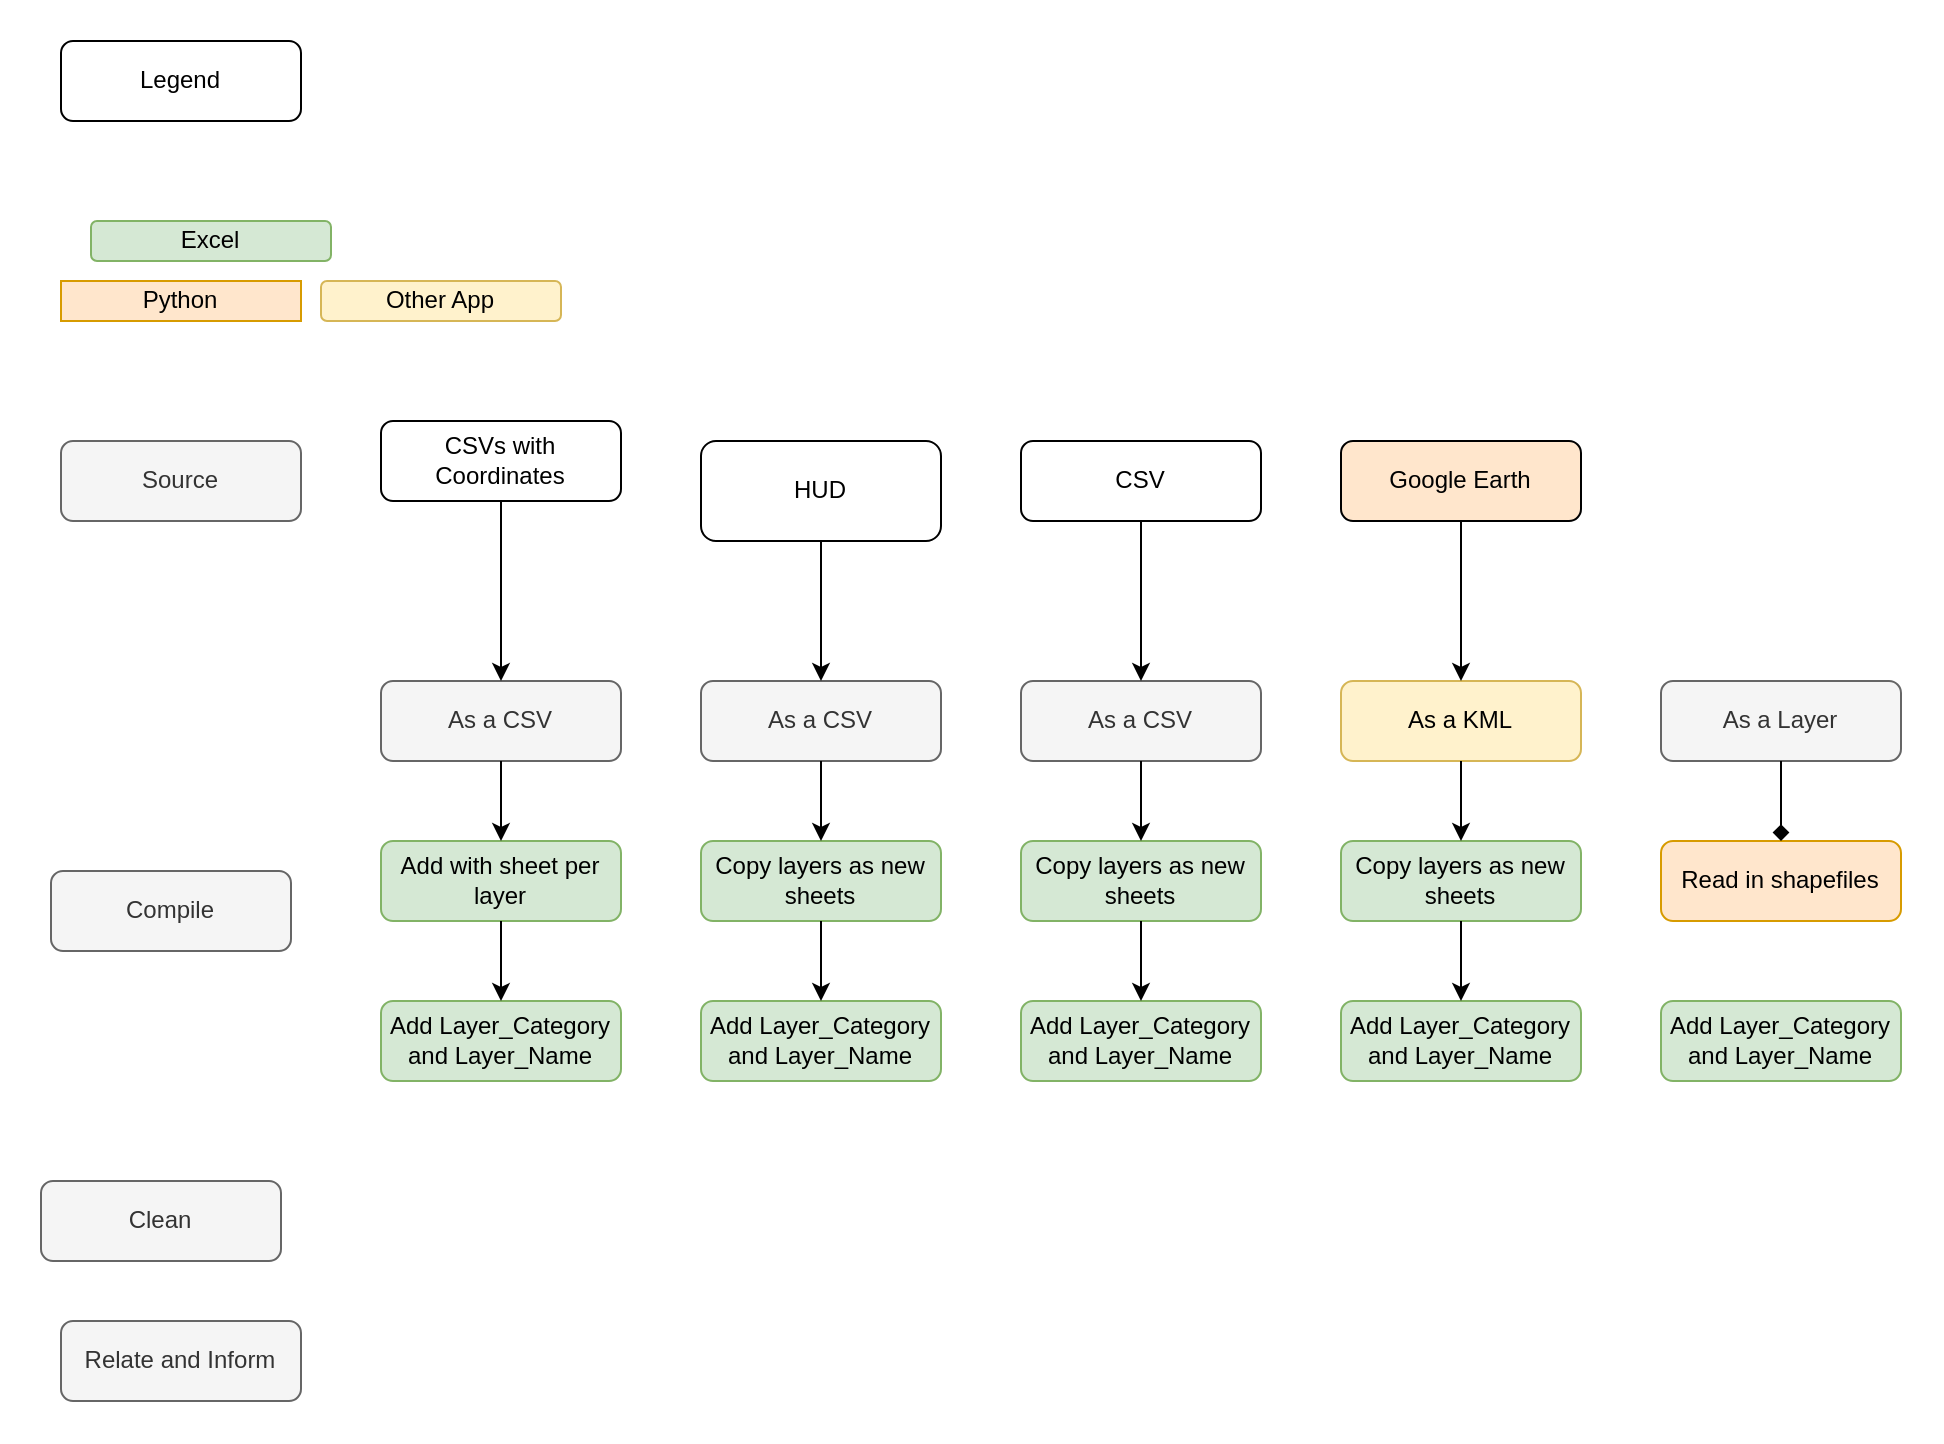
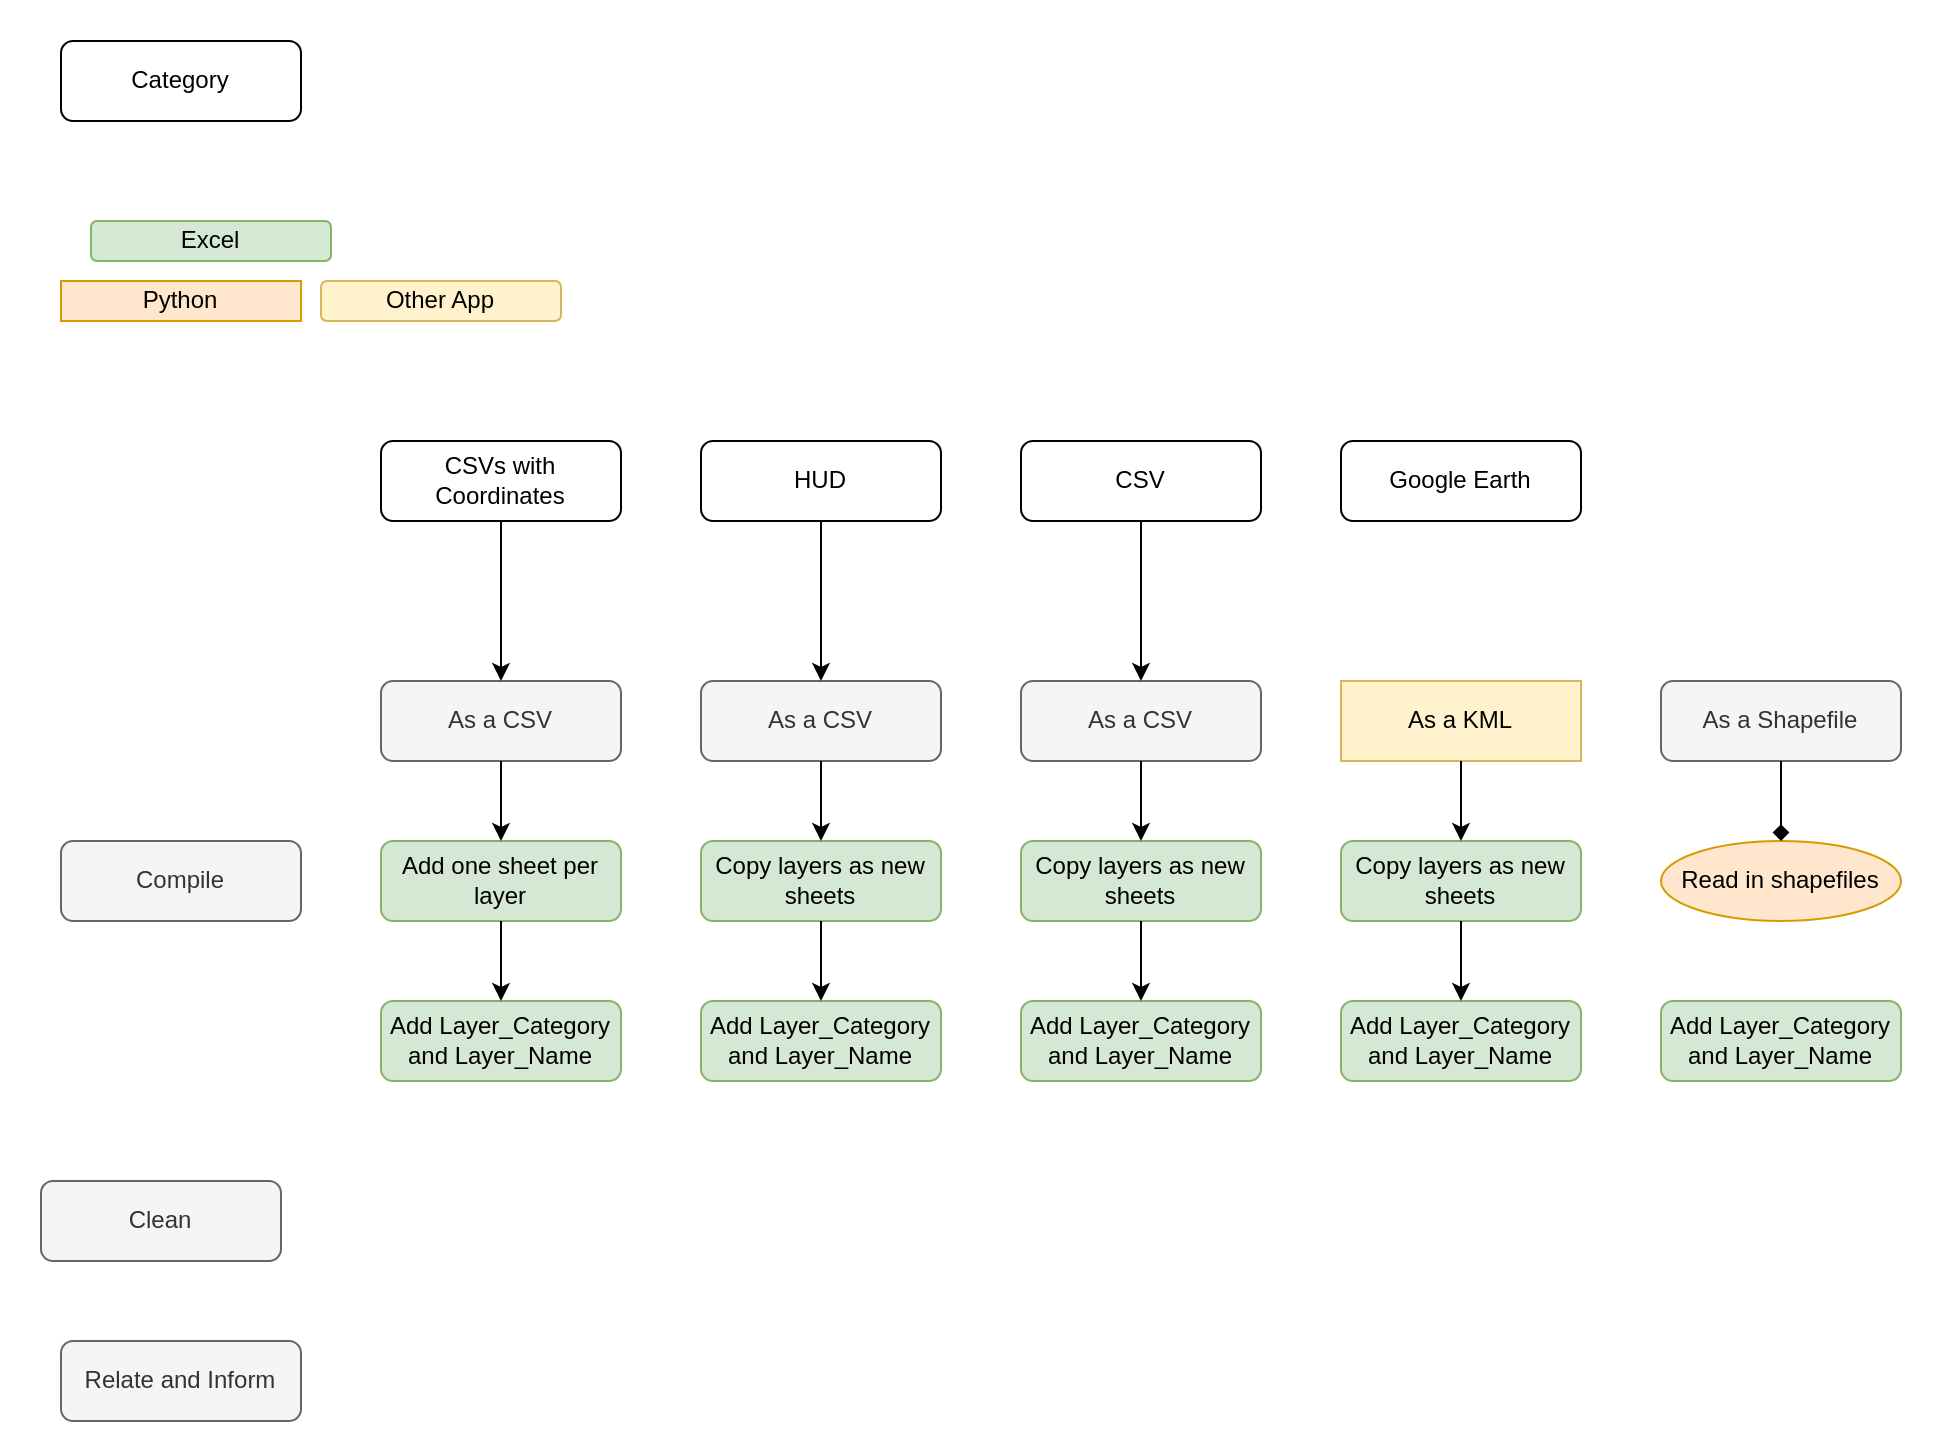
  <mxCell id="0" />
  <mxCell id="1" parent="0" />
- <mxCell id="2" value="CSVs with Coordinates" style="rounded=1;whiteSpace=wrap;html=1;spacing=2;imageHeight=24;" vertex="1" parent="1"><mxGeometry x="190" y="210" width="120" height="40" as="geometry" /></mxCell>
- <mxCell id="3" value="Source" style="rounded=1;whiteSpace=wrap;html=1;fillColor=#f5f5f5;fontColor=#333333;strokeColor=#666666;spacing=2;imageHeight=24;" vertex="1" parent="1"><mxGeometry x="30" y="220" width="120" height="40" as="geometry" /></mxCell>
- <mxCell id="4" value="HUD" style="rounded=1;whiteSpace=wrap;html=1;spacing=2;imageHeight=24;" vertex="1" parent="1"><mxGeometry x="350" y="220" width="120" height="50" as="geometry" /></mxCell>
+ <mxCell id="2" value="CSVs with Coordinates" style="rounded=1;whiteSpace=wrap;html=1;spacing=2;imageHeight=24;" vertex="1" parent="1"><mxGeometry x="190" y="220" width="120" height="40" as="geometry" /></mxCell>
+ <mxCell id="4" value="HUD" style="rounded=1;whiteSpace=wrap;html=1;spacing=2;imageHeight=24;" vertex="1" parent="1"><mxGeometry x="350" y="220" width="120" height="40" as="geometry" /></mxCell>
  <mxCell id="5" value="CSV" style="rounded=1;whiteSpace=wrap;html=1;spacing=2;imageHeight=24;" vertex="1" parent="1"><mxGeometry x="510" y="220" width="120" height="40" as="geometry" /></mxCell>
- <mxCell id="6" value="Google Earth" style="rounded=1;whiteSpace=wrap;html=1;spacing=2;imageHeight=24;fillColor=#ffe6cc;" vertex="1" parent="1"><mxGeometry x="670" y="220" width="120" height="40" as="geometry" /></mxCell>
+ <mxCell id="6" value="Google Earth" style="rounded=1;whiteSpace=wrap;html=1;spacing=2;imageHeight=24;" vertex="1" parent="1"><mxGeometry x="670" y="220" width="120" height="40" as="geometry" /></mxCell>
  <mxCell id="7" value="As a CSV" style="rounded=1;whiteSpace=wrap;html=1;spacing=2;imageHeight=24;fillColor=#f5f5f5;fontColor=#333333;strokeColor=#666666;" vertex="1" parent="1"><mxGeometry x="190" y="340" width="120" height="40" as="geometry" /></mxCell>
  <mxCell id="8" value="As a CSV" style="rounded=1;whiteSpace=wrap;html=1;spacing=2;imageHeight=24;fillColor=#f5f5f5;fontColor=#333333;strokeColor=#666666;" vertex="1" parent="1"><mxGeometry x="350" y="340" width="120" height="40" as="geometry" /></mxCell>
  <mxCell id="9" value="As a CSV" style="rounded=1;whiteSpace=wrap;html=1;spacing=2;imageHeight=24;fillColor=#f5f5f5;fontColor=#333333;strokeColor=#666666;" vertex="1" parent="1"><mxGeometry x="510" y="340" width="120" height="40" as="geometry" /></mxCell>
- <mxCell id="10" value="As a KML" style="rounded=1;whiteSpace=wrap;html=1;spacing=2;imageHeight=24;fillColor=#fff2cc;strokeColor=#d6b656;" vertex="1" parent="1"><mxGeometry x="670" y="340" width="120" height="40" as="geometry" /></mxCell>
- <mxCell id="11" value="As a Layer" style="rounded=1;whiteSpace=wrap;html=1;spacing=2;imageHeight=24;fillColor=#f5f5f5;fontColor=#333333;strokeColor=#666666;" vertex="1" parent="1"><mxGeometry x="830" y="340" width="120" height="40" as="geometry" /></mxCell>
+ <mxCell id="10" value="As a KML" style="whiteSpace=wrap;html=1;spacing=2;imageHeight=24;fillColor=#fff2cc;strokeColor=#d6b656;rounded=0;" vertex="1" parent="1"><mxGeometry x="670" y="340" width="120" height="40" as="geometry" /></mxCell>
+ <mxCell id="11" value="As a Shapefile" style="rounded=1;whiteSpace=wrap;html=1;spacing=2;imageHeight=24;fillColor=#f5f5f5;fontColor=#333333;strokeColor=#666666;" vertex="1" parent="1"><mxGeometry x="830" y="340" width="120" height="40" as="geometry" /></mxCell>
  <mxCell id="12" value="" style="endArrow=classic;html=1;rounded=0;exitX=0.5;exitY=1;exitDx=0;exitDy=0;" edge="1" parent="1" source="2" target="7"><mxGeometry width="50" height="50" relative="1" as="geometry"><mxPoint x="440" y="390" as="sourcePoint" /><mxPoint x="490" y="340" as="targetPoint" /></mxGeometry></mxCell>
  <mxCell id="13" value="" style="endArrow=classic;html=1;rounded=0;exitX=0.5;exitY=1;exitDx=0;exitDy=0;entryX=0.5;entryY=0;entryDx=0;entryDy=0;" edge="1" parent="1" source="4" target="8"><mxGeometry width="50" height="50" relative="1" as="geometry"><mxPoint x="260" y="270" as="sourcePoint" /><mxPoint x="260" y="310" as="targetPoint" /></mxGeometry></mxCell>
  <mxCell id="14" value="" style="endArrow=classic;html=1;rounded=0;exitX=0.5;exitY=1;exitDx=0;exitDy=0;entryX=0.5;entryY=0;entryDx=0;entryDy=0;" edge="1" parent="1" source="5" target="9"><mxGeometry width="50" height="50" relative="1" as="geometry"><mxPoint x="420" y="270" as="sourcePoint" /><mxPoint x="420" y="310" as="targetPoint" /></mxGeometry></mxCell>
- <mxCell id="15" value="" style="endArrow=classic;html=1;rounded=0;exitX=0.5;exitY=1;exitDx=0;exitDy=0;" edge="1" parent="1" source="6" target="10"><mxGeometry width="50" height="50" relative="1" as="geometry"><mxPoint x="580" y="270" as="sourcePoint" /><mxPoint x="580" y="310" as="targetPoint" /></mxGeometry></mxCell>
- <mxCell id="16" value="Add with sheet per layer" style="rounded=1;whiteSpace=wrap;html=1;spacing=2;imageHeight=24;fillColor=#d5e8d4;strokeColor=#82b366;" vertex="1" parent="1"><mxGeometry x="190" y="420" width="120" height="40" as="geometry" /></mxCell>
- <mxCell id="17" value="Compile" style="rounded=1;whiteSpace=wrap;html=1;fillColor=#f5f5f5;fontColor=#333333;strokeColor=#666666;spacing=2;imageHeight=24;" vertex="1" parent="1"><mxGeometry x="25" y="435" width="120" height="40" as="geometry" /></mxCell>
+ <mxCell id="16" value="Add one sheet per layer" style="rounded=1;whiteSpace=wrap;html=1;spacing=2;imageHeight=24;fillColor=#d5e8d4;strokeColor=#82b366;" vertex="1" parent="1"><mxGeometry x="190" y="420" width="120" height="40" as="geometry" /></mxCell>
+ <mxCell id="17" value="Compile" style="rounded=1;whiteSpace=wrap;html=1;fillColor=#f5f5f5;fontColor=#333333;strokeColor=#666666;spacing=2;imageHeight=24;" vertex="1" parent="1"><mxGeometry x="30" y="420" width="120" height="40" as="geometry" /></mxCell>
  <mxCell id="18" value="Copy layers as new sheets" style="rounded=1;whiteSpace=wrap;html=1;spacing=2;imageHeight=24;fillColor=#d5e8d4;strokeColor=#82b366;" vertex="1" parent="1"><mxGeometry x="350" y="420" width="120" height="40" as="geometry" /></mxCell>
  <mxCell id="19" value="Copy layers as new sheets" style="rounded=1;whiteSpace=wrap;html=1;spacing=2;imageHeight=24;fillColor=#d5e8d4;strokeColor=#82b366;" vertex="1" parent="1"><mxGeometry x="510" y="420" width="120" height="40" as="geometry" /></mxCell>
  <mxCell id="20" value="Copy layers as new sheets" style="rounded=1;whiteSpace=wrap;html=1;spacing=2;imageHeight=24;fillColor=#d5e8d4;strokeColor=#82b366;" vertex="1" parent="1"><mxGeometry x="670" y="420" width="120" height="40" as="geometry" /></mxCell>
- <mxCell id="21" value="Read in shapefiles" style="rounded=1;whiteSpace=wrap;html=1;spacing=2;imageHeight=24;fillColor=#ffe6cc;strokeColor=#d79b00;" vertex="1" parent="1"><mxGeometry x="830" y="420" width="120" height="40" as="geometry" /></mxCell>
+ <mxCell id="21" value="Read in shapefiles" style="ellipse;whiteSpace=wrap;html=1;spacing=2;imageHeight=24;fillColor=#ffe6cc;strokeColor=#d79b00;" vertex="1" parent="1"><mxGeometry x="830" y="420" width="120" height="40" as="geometry" /></mxCell>
  <mxCell id="22" value="" style="endArrow=classic;html=1;rounded=0;exitX=0.5;exitY=1;exitDx=0;exitDy=0;" edge="1" parent="1" target="16" source="7"><mxGeometry width="50" height="50" relative="1" as="geometry"><mxPoint x="250" y="390" as="sourcePoint" /><mxPoint x="490" y="460" as="targetPoint" /></mxGeometry></mxCell>
  <mxCell id="23" value="" style="endArrow=classic;html=1;rounded=0;entryX=0.5;entryY=0;entryDx=0;entryDy=0;exitX=0.5;exitY=1;exitDx=0;exitDy=0;" edge="1" parent="1" target="18" source="8"><mxGeometry width="50" height="50" relative="1" as="geometry"><mxPoint x="410" y="390" as="sourcePoint" /><mxPoint x="260" y="430" as="targetPoint" /></mxGeometry></mxCell>
  <mxCell id="24" value="" style="endArrow=classic;html=1;rounded=0;entryX=0.5;entryY=0;entryDx=0;entryDy=0;exitX=0.5;exitY=1;exitDx=0;exitDy=0;" edge="1" parent="1" target="19" source="9"><mxGeometry width="50" height="50" relative="1" as="geometry"><mxPoint x="560" y="390" as="sourcePoint" /><mxPoint x="420" y="430" as="targetPoint" /></mxGeometry></mxCell>
  <mxCell id="25" value="" style="endArrow=classic;html=1;rounded=0;exitX=0.5;exitY=1;exitDx=0;exitDy=0;" edge="1" parent="1" target="20" source="10"><mxGeometry width="50" height="50" relative="1" as="geometry"><mxPoint x="730" y="380" as="sourcePoint" /><mxPoint x="580" y="430" as="targetPoint" /></mxGeometry></mxCell>
  <mxCell id="26" value="" style="endArrow=diamond;html=1;rounded=0;exitX=0.5;exitY=1;exitDx=0;exitDy=0;" edge="1" parent="1" target="21" source="11"><mxGeometry width="50" height="50" relative="1" as="geometry"><mxPoint x="850" y="400" as="sourcePoint" /><mxPoint x="740" y="430" as="targetPoint" /></mxGeometry></mxCell>
- <mxCell id="27" value="Legend" style="rounded=1;whiteSpace=wrap;html=1;spacing=2;imageHeight=24;" vertex="1" parent="1"><mxGeometry x="30" y="20" width="120" height="40" as="geometry" /></mxCell>
+ <mxCell id="27" value="Category" style="rounded=1;whiteSpace=wrap;html=1;spacing=2;imageHeight=24;" vertex="1" parent="1"><mxGeometry x="30" y="20" width="120" height="40" as="geometry" /></mxCell>
  <mxCell id="28" value="Excel" style="rounded=1;whiteSpace=wrap;html=1;spacing=2;imageHeight=24;fillColor=#d5e8d4;strokeColor=#82b366;" vertex="1" parent="1"><mxGeometry x="45" y="110" width="120" height="20" as="geometry" /></mxCell>
  <mxCell id="29" value="Python" style="whiteSpace=wrap;html=1;spacing=2;imageHeight=24;fillColor=#ffe6cc;strokeColor=#d79b00;rounded=0;" vertex="1" parent="1"><mxGeometry x="30" y="140" width="120" height="20" as="geometry" /></mxCell>
  <mxCell id="30" value="Other App" style="rounded=1;whiteSpace=wrap;html=1;spacing=2;imageHeight=24;fillColor=#fff2cc;strokeColor=#d6b656;" vertex="1" parent="1"><mxGeometry x="160" y="140" width="120" height="20" as="geometry" /></mxCell>
  <mxCell id="31" value="Add Layer_Category and Layer_Name" style="rounded=1;whiteSpace=wrap;html=1;spacing=2;imageHeight=24;fillColor=#d5e8d4;strokeColor=#82b366;" vertex="1" parent="1"><mxGeometry x="190" y="500" width="120" height="40" as="geometry" /></mxCell>
  <mxCell id="32" value="Add Layer_Category and Layer_Name" style="rounded=1;whiteSpace=wrap;html=1;spacing=2;imageHeight=24;fillColor=#d5e8d4;strokeColor=#82b366;" vertex="1" parent="1"><mxGeometry x="350" y="500" width="120" height="40" as="geometry" /></mxCell>
  <mxCell id="33" value="Add Layer_Category and Layer_Name" style="rounded=1;whiteSpace=wrap;html=1;spacing=2;imageHeight=24;fillColor=#d5e8d4;strokeColor=#82b366;" vertex="1" parent="1"><mxGeometry x="510" y="500" width="120" height="40" as="geometry" /></mxCell>
  <mxCell id="34" value="Add Layer_Category and Layer_Name" style="rounded=1;whiteSpace=wrap;html=1;spacing=2;imageHeight=24;fillColor=#d5e8d4;strokeColor=#82b366;" vertex="1" parent="1"><mxGeometry x="670" y="500" width="120" height="40" as="geometry" /></mxCell>
  <mxCell id="35" value="Add Layer_Category and Layer_Name" style="rounded=1;whiteSpace=wrap;html=1;spacing=2;imageHeight=24;fillColor=#d5e8d4;strokeColor=#82b366;" vertex="1" parent="1"><mxGeometry x="830" y="500" width="120" height="40" as="geometry" /></mxCell>
  <mxCell id="36" value="Clean" style="rounded=1;whiteSpace=wrap;html=1;fillColor=#f5f5f5;fontColor=#333333;strokeColor=#666666;spacing=2;imageHeight=24;" vertex="1" parent="1"><mxGeometry x="20" y="590" width="120" height="40" as="geometry" /></mxCell>
- <mxCell id="37" value="Relate and Inform" style="rounded=1;whiteSpace=wrap;html=1;fillColor=#f5f5f5;fontColor=#333333;strokeColor=#666666;spacing=2;imageHeight=24;" vertex="1" parent="1"><mxGeometry x="30" y="660" width="120" height="40" as="geometry" /></mxCell>
+ <mxCell id="37" value="Relate and Inform" style="rounded=1;whiteSpace=wrap;html=1;fillColor=#f5f5f5;fontColor=#333333;strokeColor=#666666;spacing=2;imageHeight=24;" vertex="1" parent="1"><mxGeometry x="30" y="670" width="120" height="40" as="geometry" /></mxCell>
  <mxCell id="38" value="" style="endArrow=classic;html=1;rounded=0;exitX=0.5;exitY=1;exitDx=0;exitDy=0;" edge="1" parent="1" source="16" target="31"><mxGeometry width="50" height="50" relative="1" as="geometry"><mxPoint x="89.71" y="500" as="sourcePoint" /><mxPoint x="89.71" y="540" as="targetPoint" /></mxGeometry></mxCell>
  <mxCell id="39" value="" style="endArrow=classic;html=1;rounded=0;exitX=0.5;exitY=1;exitDx=0;exitDy=0;entryX=0.5;entryY=0;entryDx=0;entryDy=0;" edge="1" parent="1" source="18" target="32"><mxGeometry width="50" height="50" relative="1" as="geometry"><mxPoint x="260" y="470" as="sourcePoint" /><mxPoint x="260" y="510" as="targetPoint" /></mxGeometry></mxCell>
  <mxCell id="40" value="" style="endArrow=classic;html=1;rounded=0;exitX=0.5;exitY=1;exitDx=0;exitDy=0;entryX=0.5;entryY=0;entryDx=0;entryDy=0;" edge="1" parent="1" source="19" target="33"><mxGeometry width="50" height="50" relative="1" as="geometry"><mxPoint x="420" y="470" as="sourcePoint" /><mxPoint x="420" y="510" as="targetPoint" /></mxGeometry></mxCell>
  <mxCell id="41" value="" style="endArrow=classic;html=1;rounded=0;exitX=0.5;exitY=1;exitDx=0;exitDy=0;entryX=0.5;entryY=0;entryDx=0;entryDy=0;" edge="1" parent="1" source="20" target="34"><mxGeometry width="50" height="50" relative="1" as="geometry"><mxPoint x="580" y="470" as="sourcePoint" /><mxPoint x="580" y="510" as="targetPoint" /></mxGeometry></mxCell>
